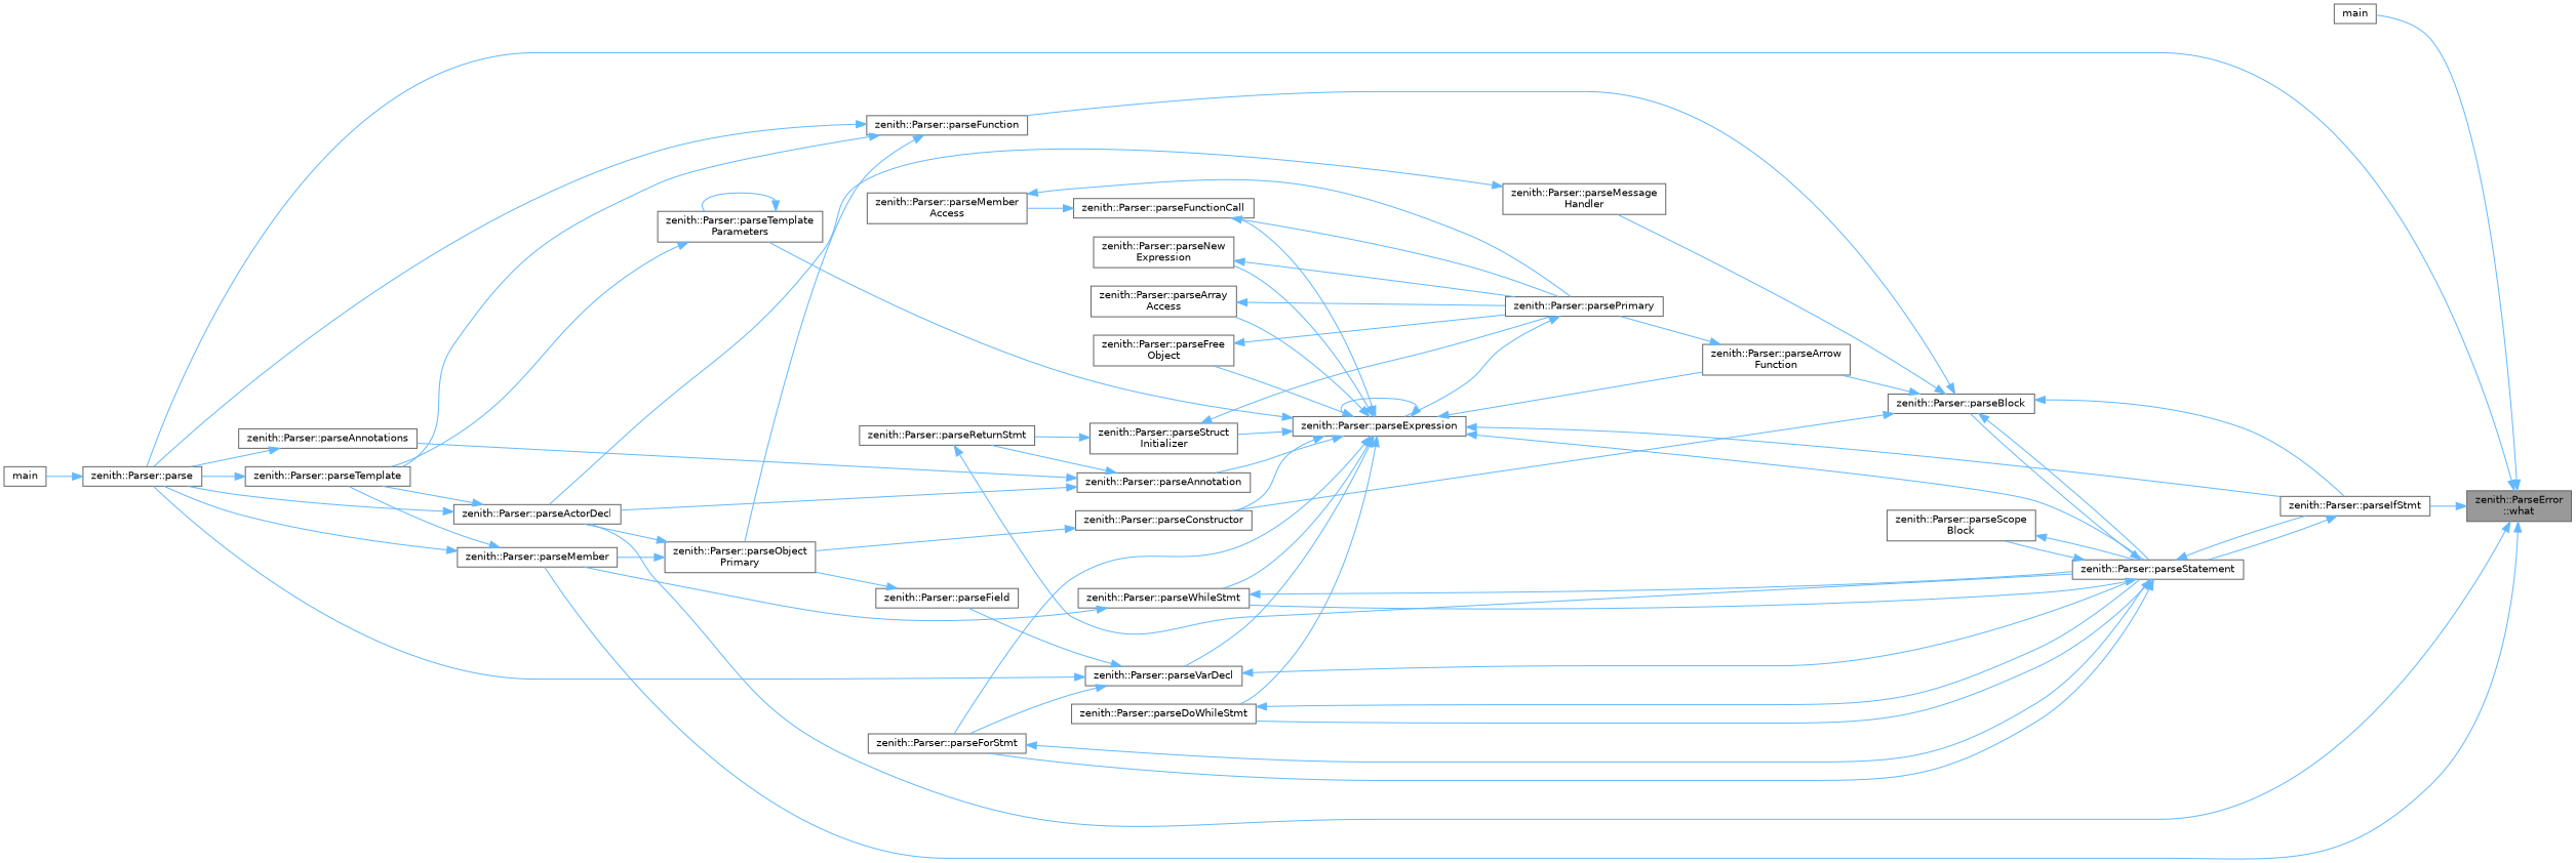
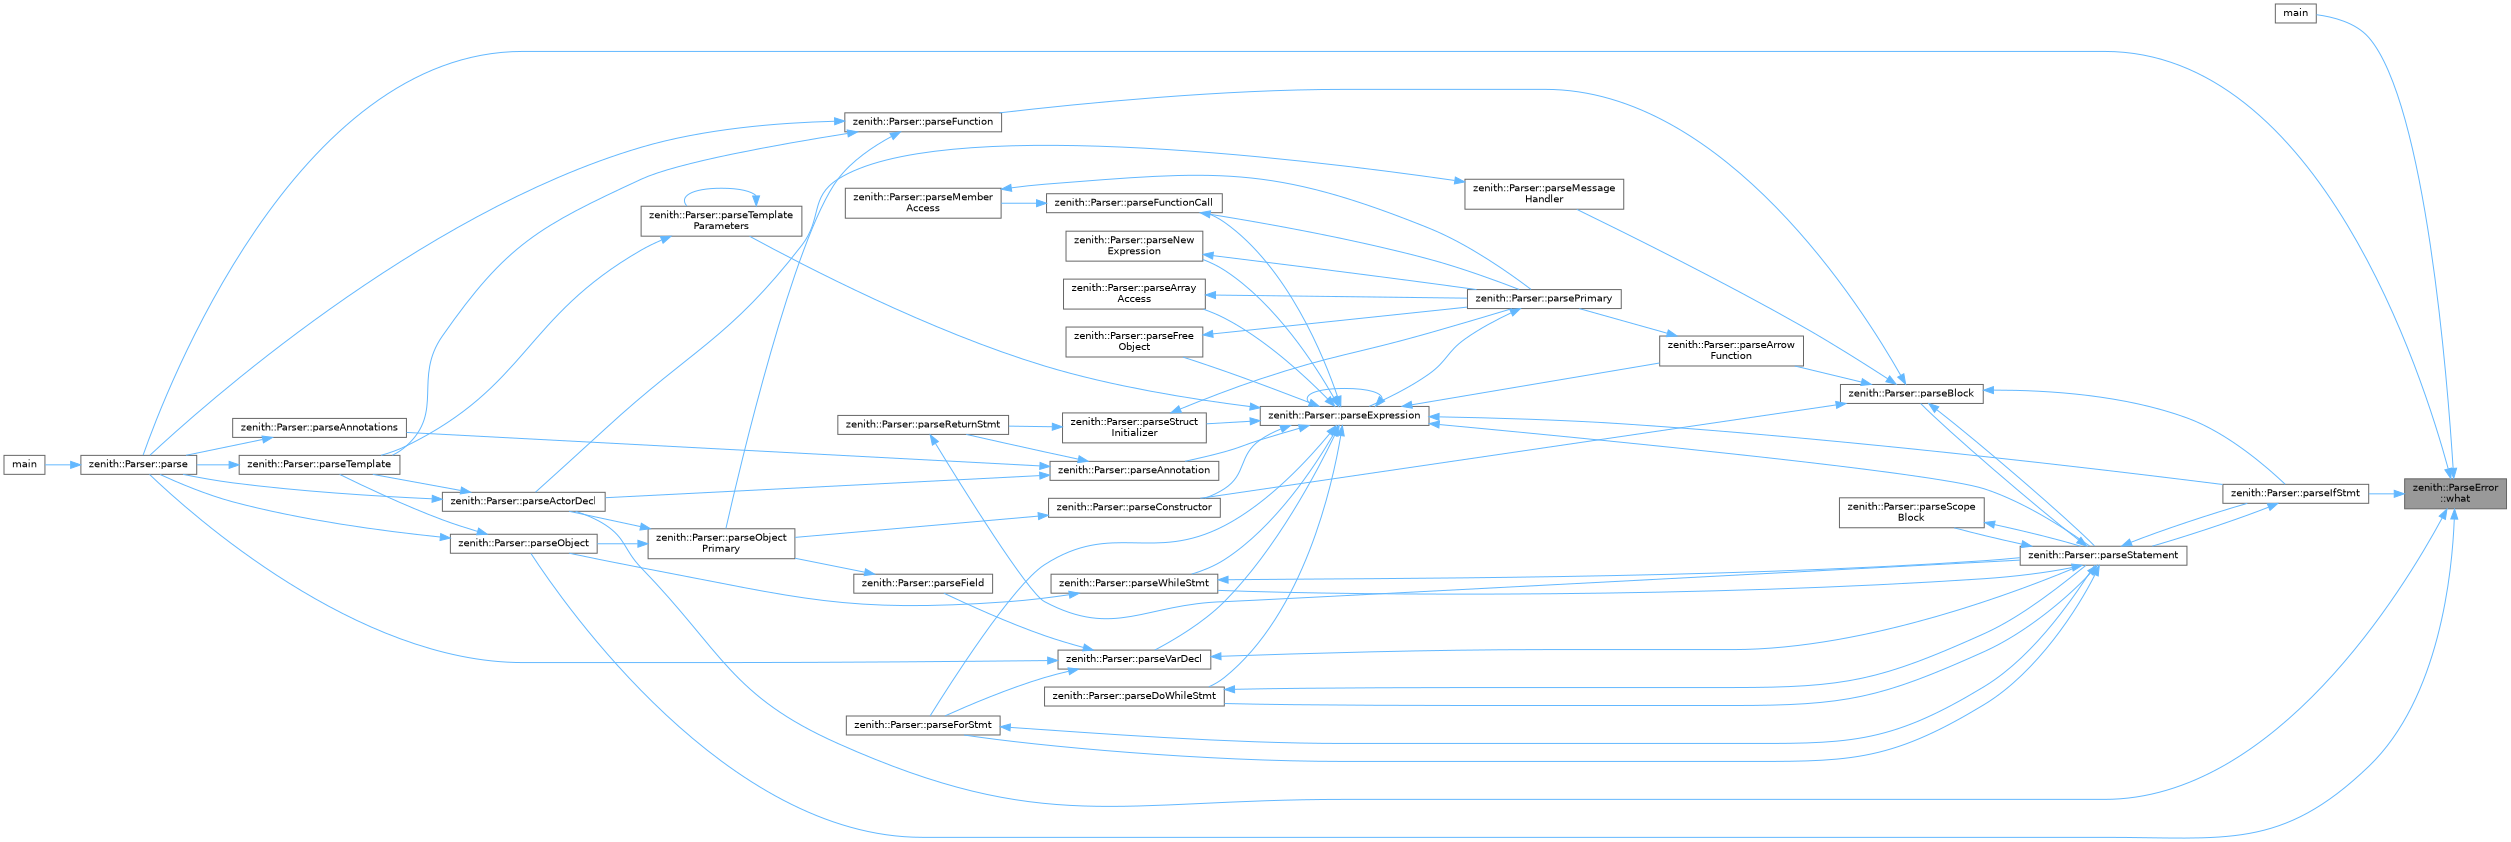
  digraph {
    rankdir=RL
    node [color=grey40 fillcolor=white fontname=Helvetica fontsize=10 shape=box style=filled]
    edge [color=steelblue1 dir=back fontname=Helvetica fontsize=10 labelfontname=Helvetica labelfontsize=10 style=solid]
    n1 [color=gray40 fillcolor=grey60 fontcolor=black height=0.2 label="zenith::ParseError\l::what" width=0.4]
    n2 [height=0.2 label=main width=0.4]
    n3 [height=0.2 label="zenith::Parser::parse" width=0.4]
    n4 [height=0.2 label="zenith::Parser::parseActorDecl" width=0.4]
    n5 [height=0.2 label="zenith::Parser::parseIfStmt" width=0.4]
-   n6 [height=0.2 label="zenith::Parser::parseMember" width=0.4]
+   n6 [height=0.2 label="zenith::Parser::parseObject" width=0.4]
    n7 [height=0.2 label=main width=0.4]
    n8 [height=0.2 label="zenith::Parser::parseTemplate" width=0.4]
    n9 [height=0.2 label="zenith::Parser::parseStatement" width=0.4]
    n10 [height=0.2 label="zenith::Parser::parseBlock" width=0.4]
    n11 [height=0.2 label="zenith::Parser::parseDoWhileStmt" width=0.4]
    n12 [height=0.2 label="zenith::Parser::parseForStmt" width=0.4]
    n13 [height=0.2 label="zenith::Parser::parseWhileStmt" width=0.4]
    n14 [height=0.2 label="zenith::Parser::parseScope\lBlock" width=0.4]
    n15 [height=0.2 label="zenith::Parser::parseArrow\lFunction" width=0.4]
    n16 [height=0.2 label="zenith::Parser::parseConstructor" width=0.4]
    n17 [height=0.2 label="zenith::Parser::parseFunction" width=0.4]
    n18 [height=0.2 label="zenith::Parser::parseMessage\lHandler" width=0.4]
    n19 [height=0.2 label="zenith::Parser::parsePrimary" width=0.4]
    n20 [height=0.2 label="zenith::Parser::parseObject\lPrimary" width=0.4]
    n21 [height=0.2 label="zenith::Parser::parseExpression" width=0.4]
    n22 [height=0.2 label="zenith::Parser::parseAnnotation" width=0.4]
    n23 [height=0.2 label="zenith::Parser::parseArray\lAccess" width=0.4]
    n24 [height=0.2 label="zenith::Parser::parseFree\lObject" width=0.4]
    n25 [height=0.2 label="zenith::Parser::parseFunctionCall" width=0.4]
    n26 [height=0.2 label="zenith::Parser::parseNew\lExpression" width=0.4]
    n27 [height=0.2 label="zenith::Parser::parseStruct\lInitializer" width=0.4]
    n28 [height=0.2 label="zenith::Parser::parseTemplate\lParameters" width=0.4]
    n29 [height=0.2 label="zenith::Parser::parseVarDecl" width=0.4]
    n30 [height=0.2 label="zenith::Parser::parseReturnStmt" width=0.4]
    n31 [height=0.2 label="zenith::Parser::parseAnnotations" width=0.4]
    n32 [height=0.2 label="zenith::Parser::parseMember\lAccess" width=0.4]
    n33 [height=0.2 label="zenith::Parser::parseField" width=0.4]
    n1 -> n2
    n1 -> n3
    n1 -> n4
    n1 -> n5
    n1 -> n6
    n3 -> n7
    n4 -> n3
    n4 -> n8
    n5 -> n9
    n6 -> n3
    n6 -> n8
    n8 -> n3
    n9 -> n5
    n9 -> n10
    n9 -> n11
    n9 -> n12
    n9 -> n13
    n9 -> n14
    n10 -> n5
    n10 -> n9
    n10 -> n15
    n10 -> n16
    n10 -> n17
    n10 -> n18
    n11 -> n9
    n12 -> n9
    n13 -> n6
    n13 -> n9
    n14 -> n9
    n15 -> n19
    n16 -> n20
    n17 -> n3
    n17 -> n8
    n17 -> n20
    n18 -> n4
    n19 -> n21
    n20 -> n4
    n20 -> n6
    n21 -> n5
    n21 -> n9
    n21 -> n11
    n21 -> n12
    n21 -> n13
    n21 -> n15
    n21 -> n16
    n21 -> n21
    n21 -> n22
    n21 -> n23
    n21 -> n24
    n21 -> n25
    n21 -> n26
    n21 -> n27
    n21 -> n28
    n21 -> n29
    n22 -> n4
    n22 -> n30
    n22 -> n31
    n23 -> n19
    n24 -> n19
    n25 -> n19
    n25 -> n32
    n26 -> n19
    n27 -> n19
    n27 -> n30
    n28 -> n8
    n28 -> n28
    n29 -> n3
    n29 -> n9
    n29 -> n12
    n29 -> n33
    n30 -> n9
    n31 -> n3
    n32 -> n19
    n33 -> n20
  }
